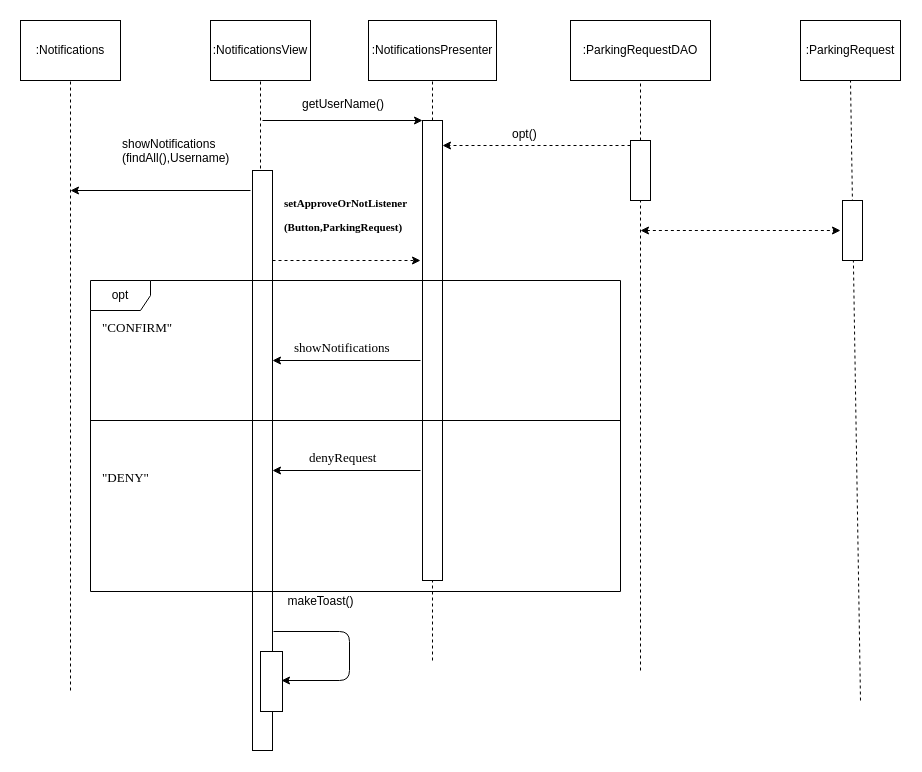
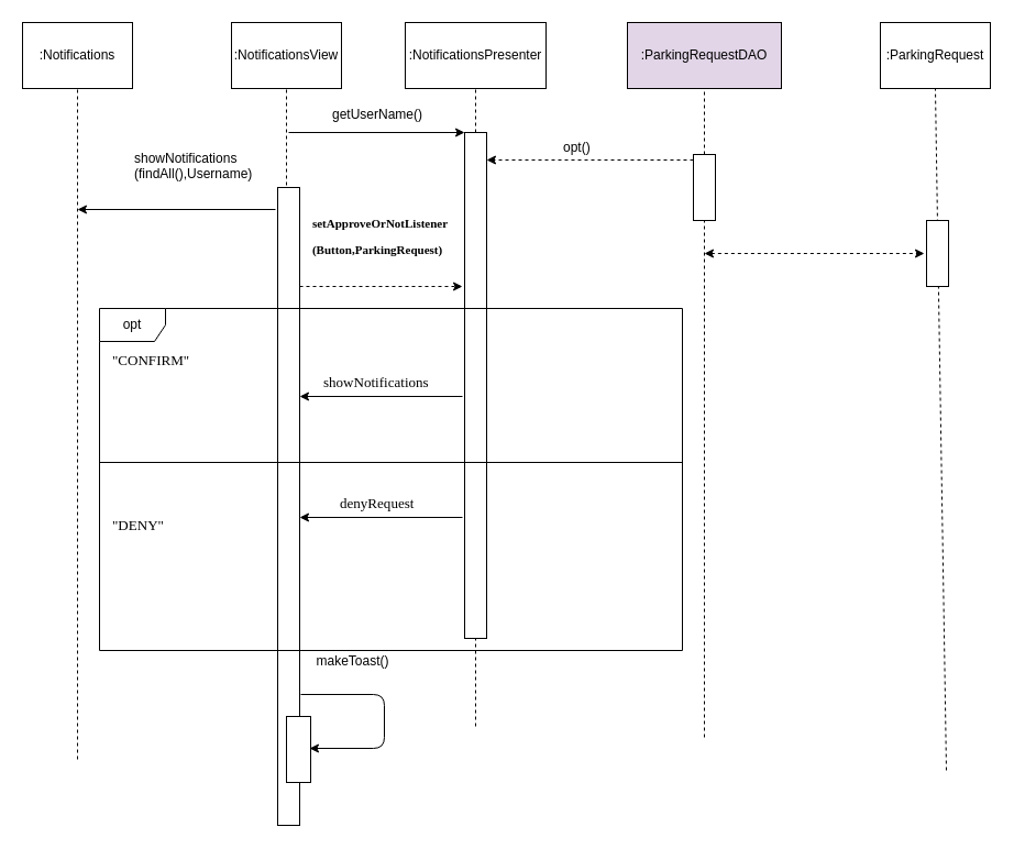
  <mxCell id="0" />
  <mxCell id="1" parent="0" />
  <mxCell id="2" value=":Notifications" style="rounded=0;whiteSpace=wrap;html=1;" vertex="1" parent="1"><mxGeometry x="20" y="20" width="100" height="60" as="geometry" /></mxCell>
  <mxCell id="3" value="" style="endArrow=none;dashed=1;html=1;entryX=0.5;entryY=1;entryDx=0;entryDy=0;" edge="1" parent="1" target="2"><mxGeometry width="50" height="50" relative="1" as="geometry"><mxPoint x="70" y="690" as="sourcePoint" /><mxPoint x="69" y="243.036" as="targetPoint" /></mxGeometry></mxCell>
  <mxCell id="4" value=":NotificationsPresenter" style="rounded=0;whiteSpace=wrap;html=1;" vertex="1" parent="1"><mxGeometry x="368" y="20" width="128" height="60" as="geometry" /></mxCell>
  <mxCell id="5" value="" style="endArrow=none;dashed=1;html=1;entryX=0.5;entryY=1;entryDx=0;entryDy=0;" edge="1" parent="1" source="11" target="4"><mxGeometry width="50" height="50" relative="1" as="geometry"><mxPoint x="432" y="590" as="sourcePoint" /><mxPoint x="431" y="243.036" as="targetPoint" /></mxGeometry></mxCell>
  <mxCell id="6" value=":NotificationsView" style="rounded=0;whiteSpace=wrap;html=1;" vertex="1" parent="1"><mxGeometry x="210" y="20" width="100" height="60" as="geometry" /></mxCell>
  <mxCell id="7" value="" style="endArrow=none;dashed=1;html=1;entryX=0.5;entryY=1;entryDx=0;entryDy=0;" edge="1" parent="1" target="6"><mxGeometry width="50" height="50" relative="1" as="geometry"><mxPoint x="260" y="240" as="sourcePoint" /><mxPoint x="259" y="243.036" as="targetPoint" /></mxGeometry></mxCell>
  <mxCell id="8" value="getUserName()" style="text;html=1;" vertex="1" parent="1"><mxGeometry x="300" y="90" width="110" height="30" as="geometry" /></mxCell>
  <mxCell id="9" value="" style="endArrow=classic;html=1;dashed=1;" edge="1" parent="1"><mxGeometry width="50" height="50" relative="1" as="geometry"><mxPoint x="642" y="145" as="sourcePoint" /><mxPoint x="442" y="145" as="targetPoint" /></mxGeometry></mxCell>
  <mxCell id="10" value="opt()" style="text;html=1;" vertex="1" parent="1"><mxGeometry x="510" y="120" width="40" height="30" as="geometry" /></mxCell>
  <mxCell id="11" value="" style="rounded=0;whiteSpace=wrap;html=1;" vertex="1" parent="1"><mxGeometry x="422" y="120" width="20" height="460" as="geometry" /></mxCell>
  <mxCell id="12" value="" style="endArrow=none;dashed=1;html=1;entryX=0.5;entryY=1;entryDx=0;entryDy=0;" edge="1" parent="1" target="11"><mxGeometry width="50" height="50" relative="1" as="geometry"><mxPoint x="432" y="660" as="sourcePoint" /><mxPoint x="432" y="80" as="targetPoint" /></mxGeometry></mxCell>
  <mxCell id="13" value="" style="endArrow=none;dashed=1;html=1;entryX=0.5;entryY=1;entryDx=0;entryDy=0;" edge="1" parent="1" source="23"><mxGeometry width="50" height="50" relative="1" as="geometry"><mxPoint x="260" y="670" as="sourcePoint" /><mxPoint x="260" y="230" as="targetPoint" /></mxGeometry></mxCell>
  <mxCell id="14" value=":ParkingRequest" style="rounded=0;whiteSpace=wrap;html=1;" vertex="1" parent="1"><mxGeometry x="800" y="20" width="100" height="60" as="geometry" /></mxCell>
  <mxCell id="15" value="" style="endArrow=none;dashed=1;html=1;entryX=0.5;entryY=1;entryDx=0;entryDy=0;" edge="1" parent="1" target="14"><mxGeometry width="50" height="50" relative="1" as="geometry"><mxPoint x="860" y="700" as="sourcePoint" /><mxPoint x="859" y="263.036" as="targetPoint" /></mxGeometry></mxCell>
- <mxCell id="16" value=":ParkingRequestDAO" style="rounded=0;whiteSpace=wrap;html=1;" vertex="1" parent="1"><mxGeometry x="570" y="20" width="140" height="60" as="geometry" /></mxCell>
+ <mxCell id="16" value=":ParkingRequestDAO" style="rounded=0;whiteSpace=wrap;html=1;fillColor=#e1d5e7;" vertex="1" parent="1"><mxGeometry x="570" y="20" width="140" height="60" as="geometry" /></mxCell>
  <mxCell id="17" value="" style="endArrow=none;dashed=1;html=1;entryX=0.5;entryY=1;entryDx=0;entryDy=0;" edge="1" parent="1" source="20" target="16"><mxGeometry width="50" height="50" relative="1" as="geometry"><mxPoint x="640" y="670" as="sourcePoint" /><mxPoint x="639" y="243.036" as="targetPoint" /></mxGeometry></mxCell>
  <mxCell id="18" value="" style="endArrow=classic;startArrow=classic;html=1;dashed=1;" edge="1" parent="1"><mxGeometry width="50" height="50" relative="1" as="geometry"><mxPoint x="640" y="230" as="sourcePoint" /><mxPoint x="840" y="230" as="targetPoint" /></mxGeometry></mxCell>
  <mxCell id="19" value="showNotifications&lt;br&gt;(findAll(),Username)" style="text;html=1;" vertex="1" parent="1"><mxGeometry x="120" y="130" width="110" height="30" as="geometry" /></mxCell>
  <mxCell id="20" value="" style="rounded=0;whiteSpace=wrap;html=1;" vertex="1" parent="1"><mxGeometry x="630" y="140" width="20" height="60" as="geometry" /></mxCell>
  <mxCell id="21" value="" style="endArrow=none;dashed=1;html=1;entryX=0.5;entryY=1;entryDx=0;entryDy=0;" edge="1" parent="1" target="20"><mxGeometry width="50" height="50" relative="1" as="geometry"><mxPoint x="640" y="670" as="sourcePoint" /><mxPoint x="640" y="80" as="targetPoint" /></mxGeometry></mxCell>
  <mxCell id="22" value="" style="rounded=0;whiteSpace=wrap;html=1;" vertex="1" parent="1"><mxGeometry x="842" y="200" width="20" height="60" as="geometry" /></mxCell>
  <mxCell id="23" value="" style="rounded=0;whiteSpace=wrap;html=1;" vertex="1" parent="1"><mxGeometry x="252" y="170" width="20" height="580" as="geometry" /></mxCell>
  <mxCell id="24" value="opt" style="shape=umlFrame;whiteSpace=wrap;html=1;" vertex="1" parent="1"><mxGeometry x="90" y="280" width="530" height="311" as="geometry" /></mxCell>
  <mxCell id="25" value="" style="endArrow=classic;html=1;" edge="1" parent="1"><mxGeometry width="50" height="50" relative="1" as="geometry"><mxPoint x="262" y="120" as="sourcePoint" /><mxPoint x="422" y="120" as="targetPoint" /></mxGeometry></mxCell>
  <mxCell id="26" value="" style="endArrow=classic;html=1;" edge="1" parent="1"><mxGeometry width="50" height="50" relative="1" as="geometry"><mxPoint x="250" y="190" as="sourcePoint" /><mxPoint x="70" y="190" as="targetPoint" /></mxGeometry></mxCell>
  <mxCell id="27" value="" style="endArrow=classic;html=1;dashed=1;" edge="1" parent="1"><mxGeometry width="50" height="50" relative="1" as="geometry"><mxPoint x="272" y="260" as="sourcePoint" /><mxPoint x="420" y="260" as="targetPoint" /></mxGeometry></mxCell>
  <mxCell id="28" value="&lt;pre style=&quot;font-family: &amp;#34;consolas&amp;#34; ; font-size: 9.8pt&quot;&gt;&quot;CONFIRM&quot;&lt;/pre&gt;" style="text;whiteSpace=wrap;html=1;" vertex="1" parent="1"><mxGeometry x="100" y="300" width="90" height="60" as="geometry" /></mxCell>
  <mxCell id="29" value="&lt;pre style=&quot;font-family: &amp;#34;consolas&amp;#34; ; font-size: 9.8pt&quot;&gt;showNotifications&lt;/pre&gt;" style="text;whiteSpace=wrap;html=1;" vertex="1" parent="1"><mxGeometry x="292" y="320" width="130" height="60" as="geometry" /></mxCell>
  <mxCell id="30" value="" style="endArrow=classic;html=1;entryX=1;entryY=0.5;entryDx=0;entryDy=0;" edge="1" parent="1"><mxGeometry width="50" height="50" relative="1" as="geometry"><mxPoint x="273" y="631" as="sourcePoint" /><mxPoint x="281" y="680" as="targetPoint" /><Array as="points"><mxPoint x="349" y="631" /><mxPoint x="349" y="680" /></Array></mxGeometry></mxCell>
  <mxCell id="31" value="" style="rounded=0;whiteSpace=wrap;html=1;" vertex="1" parent="1"><mxGeometry x="260" y="651" width="22" height="60" as="geometry" /></mxCell>
  <mxCell id="32" value="makeToast()" style="text;html=1;align=center;verticalAlign=middle;resizable=0;points=[];autosize=1;" vertex="1" parent="1"><mxGeometry x="280" y="591" width="80" height="20" as="geometry" /></mxCell>
  <mxCell id="33" value="&lt;pre style=&quot;font-family: &amp;#34;consolas&amp;#34; ; font-size: 9.8pt&quot;&gt;&quot;DENY&quot;&lt;/pre&gt;" style="text;whiteSpace=wrap;html=1;" vertex="1" parent="1"><mxGeometry x="100" y="450" width="70" height="60" as="geometry" /></mxCell>
  <mxCell id="34" value="" style="endArrow=classic;html=1;" edge="1" parent="1"><mxGeometry width="50" height="50" relative="1" as="geometry"><mxPoint x="420" y="360" as="sourcePoint" /><mxPoint x="272" y="360" as="targetPoint" /></mxGeometry></mxCell>
  <mxCell id="35" value="" style="endArrow=classic;html=1;" edge="1" parent="1"><mxGeometry width="50" height="50" relative="1" as="geometry"><mxPoint x="420" y="470" as="sourcePoint" /><mxPoint x="272" y="470" as="targetPoint" /></mxGeometry></mxCell>
  <mxCell id="36" value="&lt;pre style=&quot;font-family: &amp;#34;consolas&amp;#34; ; font-size: 9.8pt&quot;&gt;denyRequest&lt;/pre&gt;" style="text;whiteSpace=wrap;html=1;" vertex="1" parent="1"><mxGeometry x="307" y="430" width="100" height="60" as="geometry" /></mxCell>
  <mxCell id="37" value="" style="endArrow=none;html=1;" edge="1" parent="1"><mxGeometry width="50" height="50" relative="1" as="geometry"><mxPoint x="90" y="420" as="sourcePoint" /><mxPoint x="620" y="420" as="targetPoint" /></mxGeometry></mxCell>
  <mxCell id="38" value="&lt;pre style=&quot;text-align: left ; font-family: &amp;#34;consolas&amp;#34; ; font-size: 11px&quot;&gt;&lt;b&gt;&lt;font style=&quot;font-size: 11px&quot;&gt;setApproveOrNotListener&lt;/font&gt;&lt;/b&gt;&lt;/pre&gt;&lt;pre style=&quot;text-align: left ; font-family: &amp;#34;consolas&amp;#34; ; font-size: 11px&quot;&gt;&lt;b&gt;&lt;font style=&quot;font-size: 11px&quot;&gt;(Button,ParkingRequest)&lt;/font&gt;&lt;/b&gt;&lt;/pre&gt;" style="text;html=1;align=center;verticalAlign=middle;resizable=0;points=[];autosize=1;" vertex="1" parent="1"><mxGeometry x="270" y="180" width="150" height="70" as="geometry" /></mxCell>
